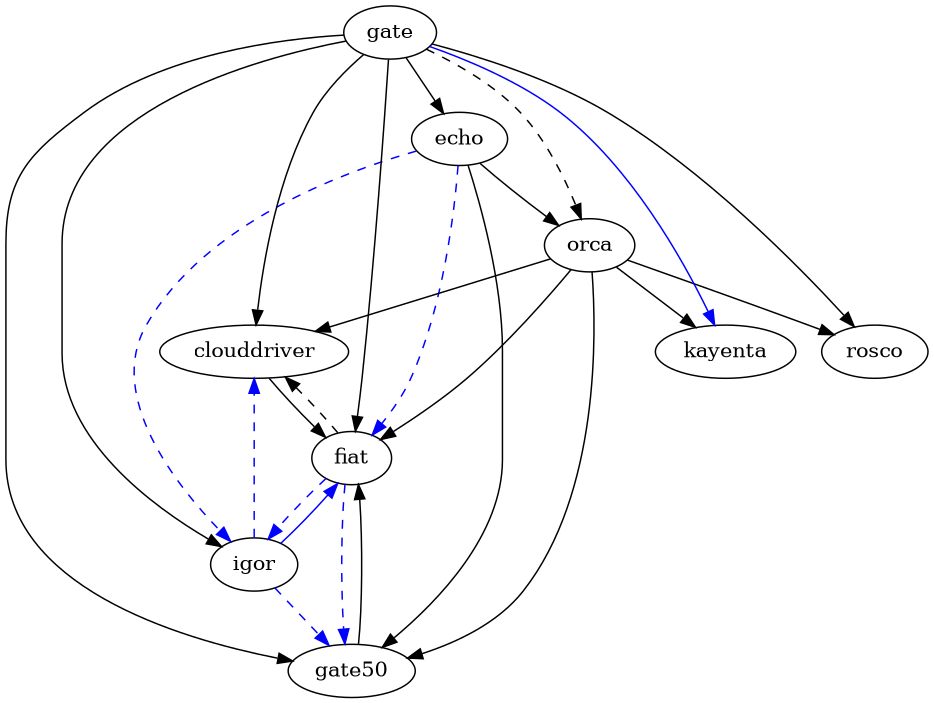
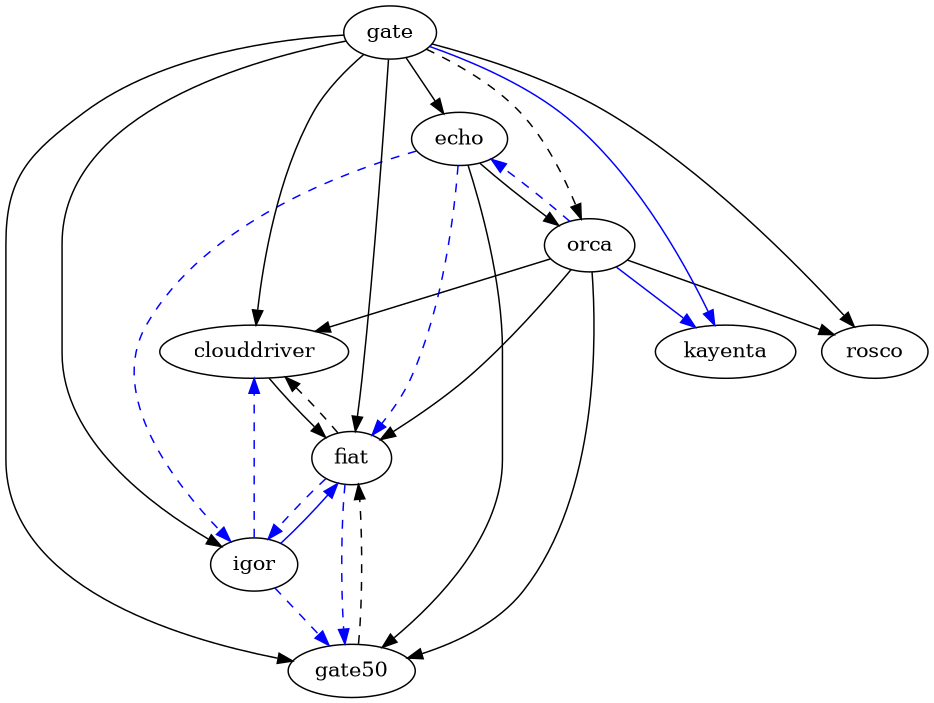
  strict digraph {
    n1 [label=clouddriver]
    n2 [label=fiat]
    n3 [label=gate50]
    n4 [label=igor]
    n5 [label=echo]
    n6 [label=orca]
    n7 [label=kayenta]
    n8 [label=rosco]
    n9 [label=gate]
    n1 -> n2
    n2 -> n1 [color=black style=dashed]
    n2 -> n3 [color=blue style=dashed]
    n2 -> n4 [color=blue style=dashed]
-   n3 -> n2
+   n3 -> n2 [style=dashed]
    n4 -> n1 [color=blue style=dashed]
    n4 -> n2 [color=blue style=solid]
    n4 -> n3 [color=blue style=dashed]
    n5 -> n2 [color=blue style=dashed]
    n5 -> n3
    n5 -> n4 [color=blue style=dashed]
    n5 -> n6
    n6 -> n1
    n6 -> n2
    n6 -> n3
-   n6 -> n7
+   n6 -> n5 [color=blue style=dashed]
+   n6 -> n7 [color=blue]
    n6 -> n8
    n9 -> n1
    n9 -> n2
    n9 -> n3
    n9 -> n4
    n9 -> n5
    n9 -> n6 [style=dashed]
    n9 -> n7 [color=blue]
    n9 -> n8
  }
